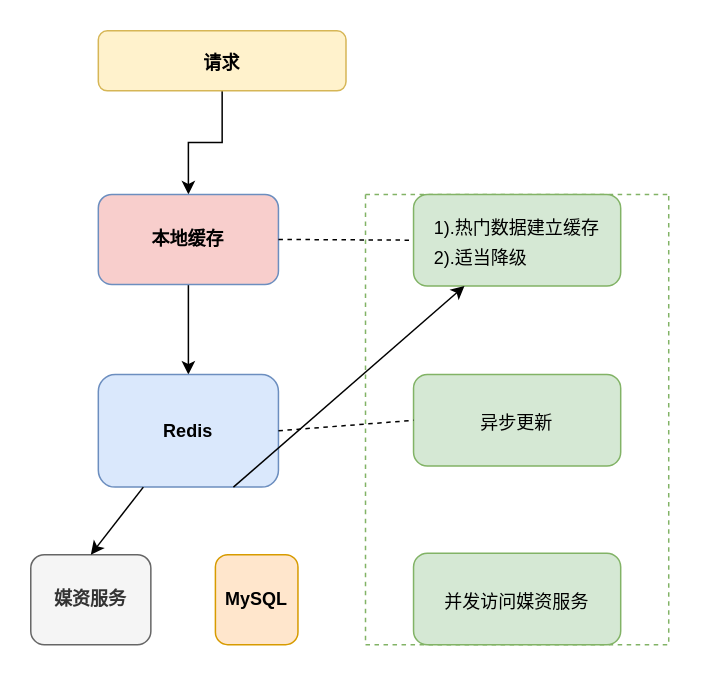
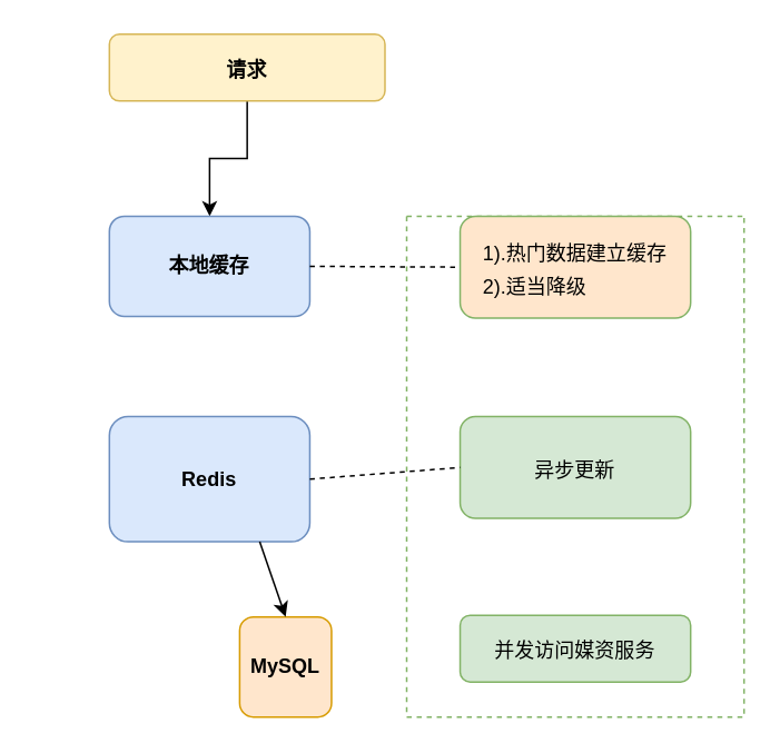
  <mxCell id="0" />
  <mxCell id="1" parent="0" />
  <mxCell id="2" value="" style="edgeStyle=orthogonalEdgeStyle;rounded=0;orthogonalLoop=1;jettySize=auto;html=1;" edge="1" parent="1" source="3" target="5"><mxGeometry relative="1" as="geometry" /></mxCell>
  <mxCell id="3" value="&lt;font style=&quot;font-size: 12px;&quot;&gt;&lt;b&gt;请求&lt;/b&gt;&lt;/font&gt;" style="rounded=1;whiteSpace=wrap;html=1;fontSize=16;fillColor=#fff2cc;strokeColor=#d6b656;" vertex="1" parent="1"><mxGeometry x="65" y="20" width="165" height="40" as="geometry" /></mxCell>
- <mxCell id="4" value="" style="edgeStyle=orthogonalEdgeStyle;rounded=0;orthogonalLoop=1;jettySize=auto;html=1;" edge="1" parent="1" source="5" target="6"><mxGeometry relative="1" as="geometry" /></mxCell>
- <mxCell id="5" value="&lt;b&gt;本地缓存&lt;/b&gt;" style="rounded=1;whiteSpace=wrap;html=1;fontSize=12;fillColor=#f8cecc;strokeColor=#6c8ebf;" vertex="1" parent="1"><mxGeometry x="65" y="129" width="120" height="60" as="geometry" /></mxCell>
+ <mxCell id="5" value="&lt;b&gt;本地缓存&lt;/b&gt;" style="rounded=1;whiteSpace=wrap;html=1;fontSize=12;fillColor=#dae8fc;strokeColor=#6c8ebf;" vertex="1" parent="1"><mxGeometry x="65" y="129" width="120" height="60" as="geometry" /></mxCell>
  <mxCell id="6" value="&lt;b&gt;Redis&lt;/b&gt;" style="rounded=1;whiteSpace=wrap;html=1;fontSize=12;fillColor=#dae8fc;strokeColor=#6c8ebf;" vertex="1" parent="1"><mxGeometry x="65" y="249" width="120" height="75" as="geometry" /></mxCell>
  <mxCell id="7" value="&lt;b&gt;MySQL&lt;/b&gt;" style="rounded=1;whiteSpace=wrap;html=1;fontSize=12;fillColor=#ffe6cc;strokeColor=#d79b00;" vertex="1" parent="1"><mxGeometry x="143" y="369" width="55" height="60" as="geometry" /></mxCell>
  <mxCell id="8" value="" style="swimlane;startSize=0;fontFamily=Verdana;fontSize=13;dashed=1;fillColor=#d5e8d4;strokeColor=#82b366;movable=1;resizable=1;rotatable=1;deletable=1;editable=1;connectable=1;" vertex="1" parent="1"><mxGeometry x="243" y="129" width="202" height="300" as="geometry" /></mxCell>
- <mxCell id="9" value="&lt;div style=&quot;text-align: left;&quot;&gt;&lt;span style=&quot;font-size: 12px; background-color: initial;&quot;&gt;1).热门数据建立缓存&lt;/span&gt;&lt;/div&gt;&lt;div style=&quot;text-align: left;&quot;&gt;&lt;span style=&quot;font-size: 12px; background-color: initial;&quot;&gt;2).适当降级&lt;/span&gt;&lt;/div&gt;" style="rounded=1;whiteSpace=wrap;html=1;fontSize=16;fillColor=#d5e8d4;strokeColor=#82b366;" vertex="1" parent="8"><mxGeometry x="32" width="138" height="61" as="geometry" /></mxCell>
+ <mxCell id="9" value="&lt;div style=&quot;text-align: left;&quot;&gt;&lt;span style=&quot;font-size: 12px; background-color: initial;&quot;&gt;1).热门数据建立缓存&lt;/span&gt;&lt;/div&gt;&lt;div style=&quot;text-align: left;&quot;&gt;&lt;span style=&quot;font-size: 12px; background-color: initial;&quot;&gt;2).适当降级&lt;/span&gt;&lt;/div&gt;" style="rounded=1;whiteSpace=wrap;html=1;fontSize=16;fillColor=#ffe6cc;strokeColor=#82b366;" vertex="1" parent="8"><mxGeometry x="32" width="138" height="61" as="geometry" /></mxCell>
  <mxCell id="10" value="&lt;div style=&quot;text-align: left;&quot;&gt;&lt;span style=&quot;font-size: 12px; background-color: initial;&quot;&gt;异步更新&lt;/span&gt;&lt;br&gt;&lt;/div&gt;" style="rounded=1;whiteSpace=wrap;html=1;fontSize=16;fillColor=#d5e8d4;strokeColor=#82b366;" vertex="1" parent="8"><mxGeometry x="32" y="120" width="138" height="61" as="geometry" /></mxCell>
- <mxCell id="11" value="&lt;div style=&quot;&quot;&gt;&lt;span style=&quot;font-size: 12px;&quot;&gt;并发访问媒资服务&lt;/span&gt;&lt;/div&gt;" style="rounded=1;whiteSpace=wrap;html=1;fontSize=16;fillColor=#d5e8d4;strokeColor=#82b366;align=center;" vertex="1" parent="8"><mxGeometry x="32" y="239" width="138" height="61" as="geometry" /></mxCell>
- <mxCell id="12" value="&lt;b&gt;媒资服务&lt;/b&gt;" style="rounded=1;whiteSpace=wrap;html=1;fontSize=12;fillColor=#f5f5f5;fontColor=#333333;strokeColor=#666666;" vertex="1" parent="1"><mxGeometry x="20" y="369" width="80" height="60" as="geometry" /></mxCell>
- <mxCell id="13" value="" style="endArrow=classic;html=1;rounded=0;exitX=0.25;exitY=1;exitDx=0;exitDy=0;entryX=0.5;entryY=0;entryDx=0;entryDy=0;" edge="1" parent="1" source="6" target="12"><mxGeometry width="50" height="50" relative="1" as="geometry"><mxPoint x="295" y="169" as="sourcePoint" /><mxPoint x="345" y="119" as="targetPoint" /></mxGeometry></mxCell>
- <mxCell id="14" value="" style="endArrow=classic;html=1;rounded=0;exitX=0.75;exitY=1;exitDx=0;exitDy=0;" edge="1" parent="1" source="6" target="9"><mxGeometry width="50" height="50" relative="1" as="geometry"><mxPoint x="295" y="169" as="sourcePoint" /><mxPoint x="345" y="119" as="targetPoint" /></mxGeometry></mxCell>
+ <mxCell id="11" value="&lt;div style=&quot;&quot;&gt;&lt;span style=&quot;font-size: 12px;&quot;&gt;并发访问媒资服务&lt;/span&gt;&lt;/div&gt;" style="rounded=1;whiteSpace=wrap;html=1;fontSize=16;fillColor=#d5e8d4;strokeColor=#82b366;align=center;" vertex="1" parent="8"><mxGeometry x="32" y="239" width="138" height="40" as="geometry" /></mxCell>
+ <mxCell id="14" value="" style="endArrow=classic;html=1;rounded=0;exitX=0.75;exitY=1;exitDx=0;exitDy=0;entryX=0.5;entryY=0;entryDx=0;entryDy=0;" edge="1" parent="1" source="6" target="7"><mxGeometry width="50" height="50" relative="1" as="geometry"><mxPoint x="295" y="169" as="sourcePoint" /><mxPoint x="345" y="119" as="targetPoint" /></mxGeometry></mxCell>
  <mxCell id="15" value="" style="endArrow=none;dashed=1;html=1;rounded=0;exitX=1;exitY=0.5;exitDx=0;exitDy=0;entryX=0;entryY=0.5;entryDx=0;entryDy=0;" edge="1" parent="1" source="5" target="9"><mxGeometry width="50" height="50" relative="1" as="geometry"><mxPoint x="305" y="179" as="sourcePoint" /><mxPoint x="355" y="129" as="targetPoint" /></mxGeometry></mxCell>
  <mxCell id="16" value="" style="endArrow=none;dashed=1;html=1;rounded=0;fontSize=12;exitX=1;exitY=0.5;exitDx=0;exitDy=0;entryX=0;entryY=0.5;entryDx=0;entryDy=0;" edge="1" parent="1" source="6" target="10"><mxGeometry width="50" height="50" relative="1" as="geometry"><mxPoint x="295" y="219" as="sourcePoint" /><mxPoint x="345" y="169" as="targetPoint" /></mxGeometry></mxCell>
